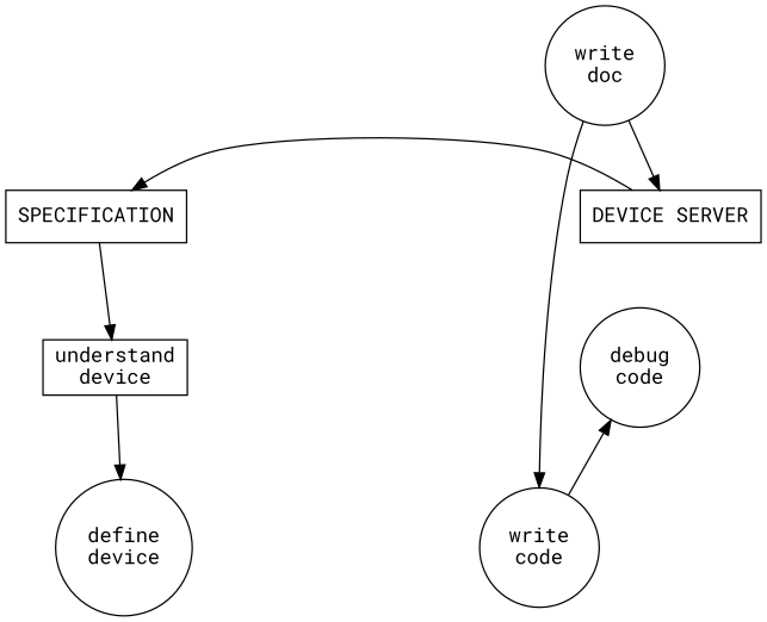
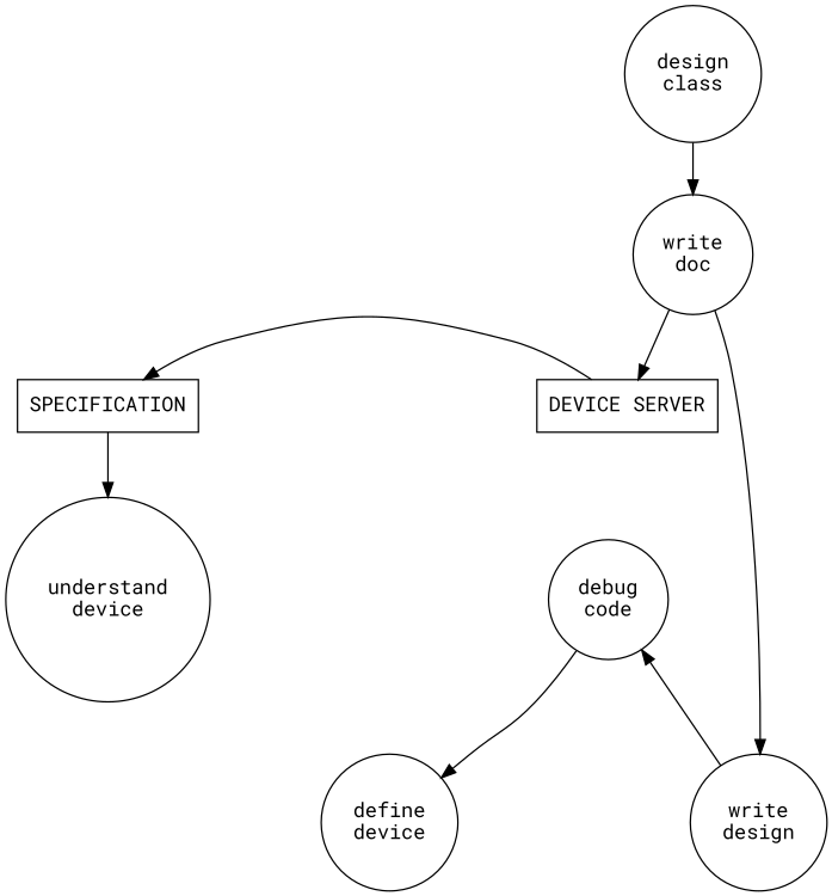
  digraph {
    fontname="Roboto Mono"
    node [fontname="Roboto Mono" shape=circle style=invis]
    edge [fontname="Roboto Mono" style=invis]
    n1 [label=dum]
    n2 [label=dum]
    n3 [label=dum]
    n4 [label=dum]
    n5 [label=dum]
    n6 [label=dum]
    n7 [label=dum]
    n8 [label=dum]
    n9 [label=dum]
    n10 [label="DEVICE SERVER" shape=box style=""]
    n11 [label=SPECIFICATION shape=box style=""]
-   n12 [label="understand\ndevice" shape=box style=""]
+   n12 [label="understand\ndevice" style=""]
    n13 [label="debug\ncode" style=""]
    n14 [label="define\ndevice" style=""]
-   n15 [label="write\ncode" style=""]
+   n15 [label="write\ndesign" style=""]
    n16 [label="write\ndoc" style=""]
+   n17 [label="design\nclass" style=""]
    subgraph sub_1 {
      n1
      n2
      n3
      n4
      n5
      n6
      n7
      n8
      n9
    }
    subgraph sub_2 {
      rank=same
      n1
      n2
      n3
      n10
      n11
    }
    subgraph sub_3 {
      rank=same
      n4
      n5
      n6
      n12
      n13
    }
    subgraph sub_4 {
      rank=same
      n7
      n8
      n14
      n15
    }
    subgraph sub_5 {
      rank=same
      n9
      n16
    }
    n1 -> n2
    n2 -> n3
    n3 -> n10
    n4 -> n5
    n5 -> n6
    n6 -> n13
    n7 -> n8
    n8 -> n15
    n9 -> n16
    n11 -> n1
    n11 -> n10 [dir=back style=""]
    n11 -> n12 [style=""]
    n12 -> n4
-   n12 -> n14 [style=""]
+   n13 -> n14 [style=""]
    n14 -> n7
    n15 -> n13 [style=""]
    n16 -> n10 [style=""]
    n16 -> n15 [style=""]
+   n17 -> n16 [style=""]
  }
